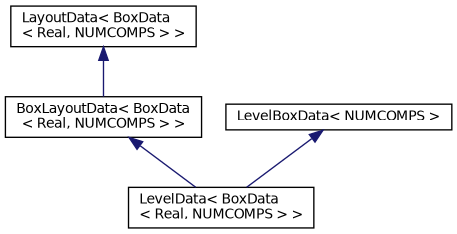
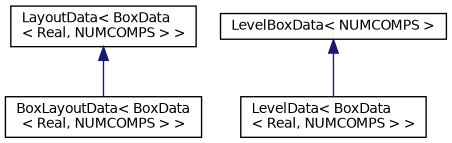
  digraph {
    rankdir=TB
    node [color=black fillcolor=white fontname=Helvetica fontsize=10 shape=record style=filled]
    edge [color=midnightblue dir=back fontname=Helvetica fontsize=10 labelfontname=Helvetica labelfontsize=10 style=solid]
    n1 [height=0.2 label="LayoutData\< BoxData\l\< Real, NUMCOMPS \> \>" width=0.4]
    n2 [height=0.2 label="BoxLayoutData\< BoxData\l\< Real, NUMCOMPS \> \>" width=0.4]
    n3 [height=0.2 label="LevelData\< BoxData\l\< Real, NUMCOMPS \> \>" width=0.4]
    n4 [height=0.2 label="LevelBoxData\< NUMCOMPS \>" width=0.4]
    n1 -> n2
-   n2 -> n3
    n4 -> n3
  }
